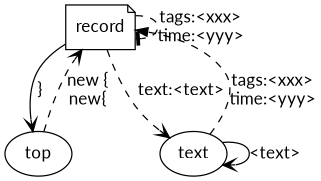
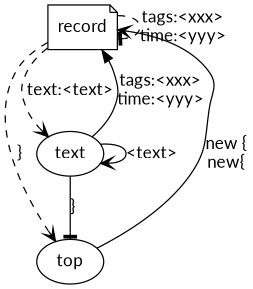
  digraph {
    fontname=Lato
    fontsize=10
    rankdir=TB
    node [fontname=Lato shape=ellipse]
    edge [arrowhead=vee fontname=Lato style=solid]
    record [shape=note]
    top
    text
    record -> record [arrowhead=tee label="tags:<xxx>\ntime:<yyy>" style=dashed]
-   record -> top [label="}"]
+   record -> top [label="}" style=dashed]
    record -> text [label="text:<text>" style=dashed]
-   top -> record [label="new {\nnew{" style=dashed]
-   text -> record [arrowhead=normal label="tags:<xxx>\ntime:<yyy>" style=dashed]
+   top -> record [label="new {\nnew{"]
+   text -> record [arrowhead=normal label="tags:<xxx>\ntime:<yyy>"]
+   text -> top [arrowhead=tee label="}"]
    text -> text [label="<text>"]
  }
